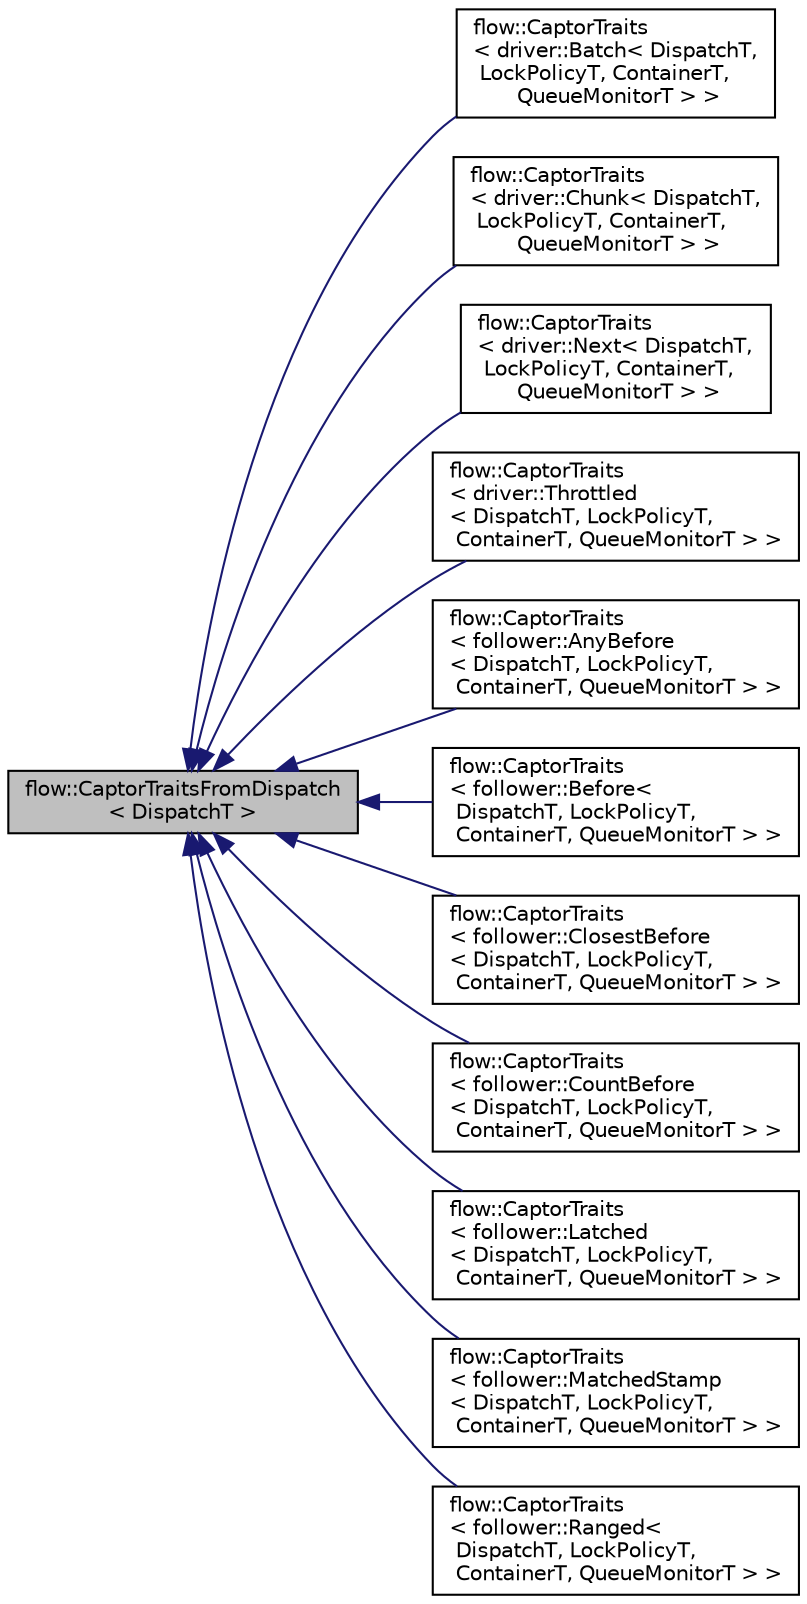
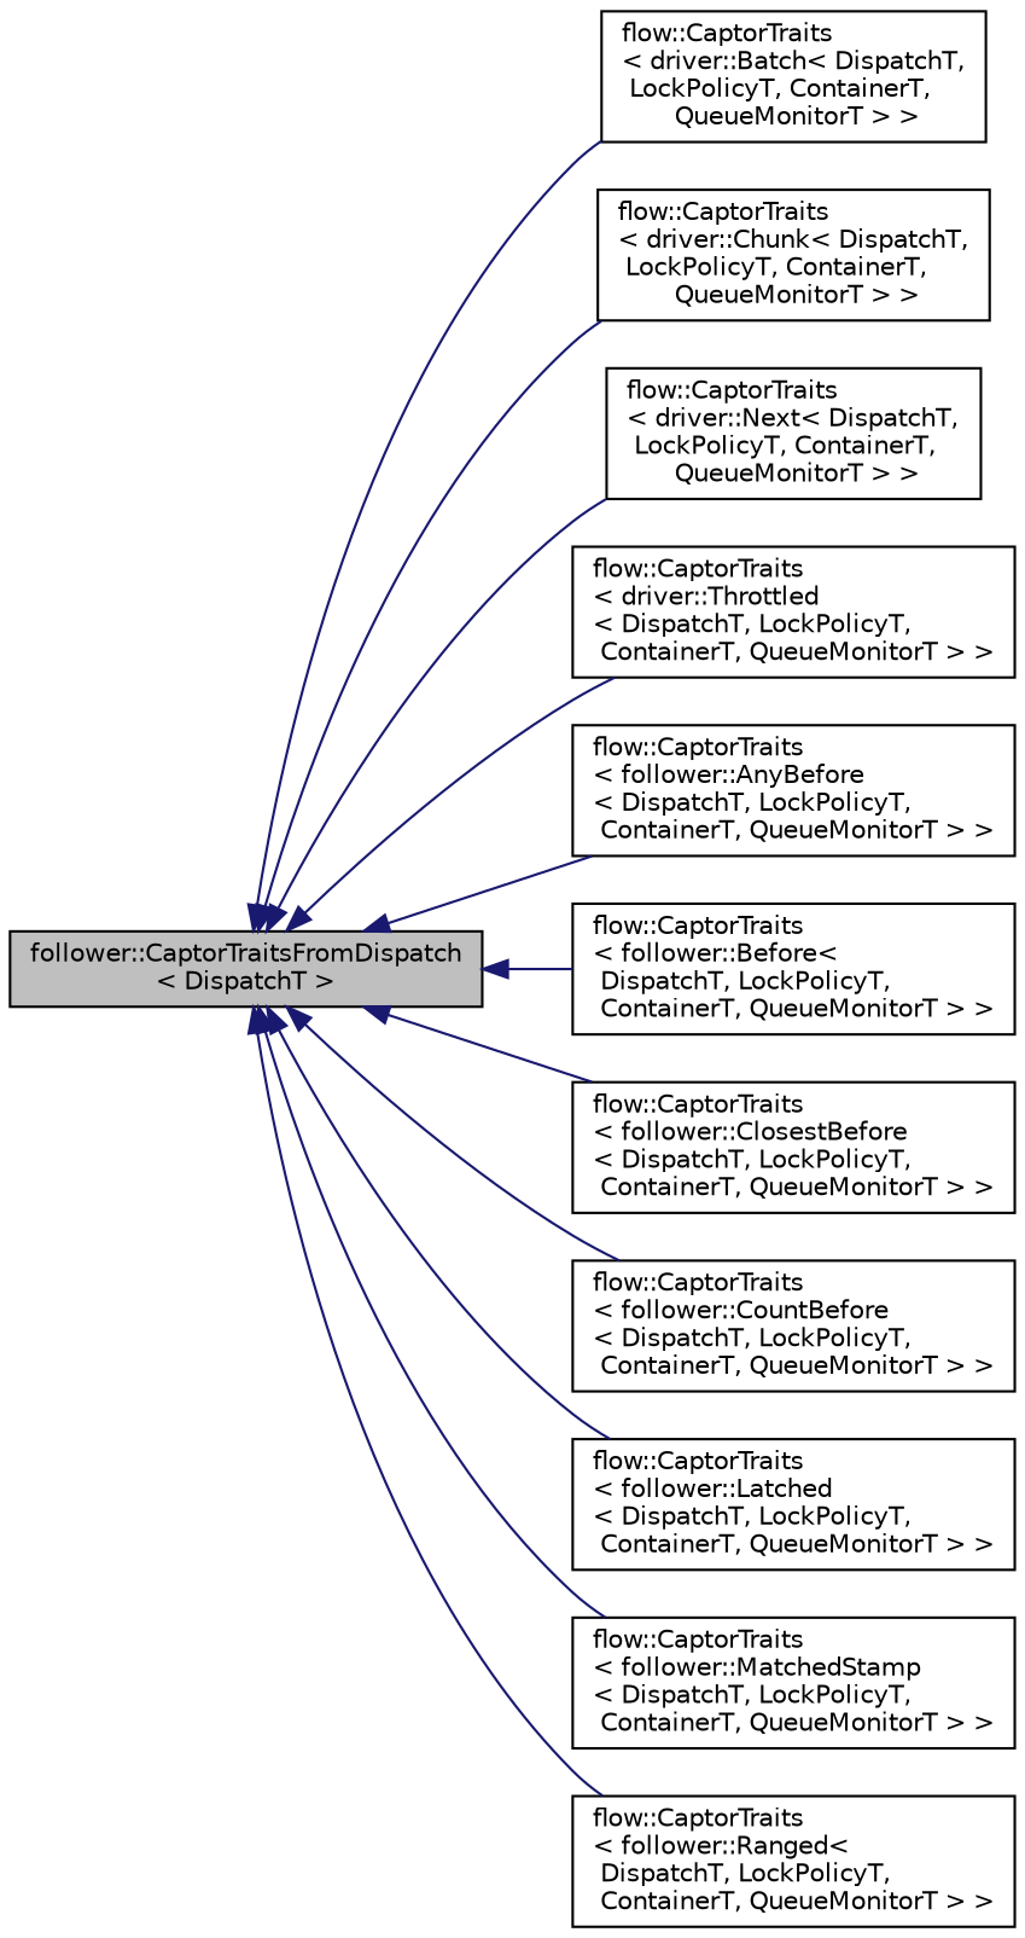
  digraph {
    rankdir=LR
    node [color=black fillcolor=white fontname=Helvetica fontsize=10 shape=record style=filled]
    edge [color=midnightblue dir=back fontname=Helvetica fontsize=10 labelfontname=Helvetica labelfontsize=10 style=solid]
-   n1 [fillcolor=grey75 fontcolor=black height=0.2 label="flow::CaptorTraitsFromDispatch\l\< DispatchT \>" width=0.4]
+   n1 [fillcolor=grey75 fontcolor=black height=0.2 label="follower::CaptorTraitsFromDispatch\l\< DispatchT \>" width=0.4]
    n2 [height=0.2 label="flow::CaptorTraits\l\< driver::Batch\< DispatchT,\l LockPolicyT, ContainerT,\l QueueMonitorT \> \>" width=0.4]
    n3 [height=0.2 label="flow::CaptorTraits\l\< driver::Chunk\< DispatchT,\l LockPolicyT, ContainerT,\l QueueMonitorT \> \>" width=0.4]
    n4 [height=0.2 label="flow::CaptorTraits\l\< driver::Next\< DispatchT,\l LockPolicyT, ContainerT,\l QueueMonitorT \> \>" width=0.4]
    n5 [height=0.2 label="flow::CaptorTraits\l\< driver::Throttled\l\< DispatchT, LockPolicyT,\l ContainerT, QueueMonitorT \> \>" width=0.4]
    n6 [height=0.2 label="flow::CaptorTraits\l\< follower::AnyBefore\l\< DispatchT, LockPolicyT,\l ContainerT, QueueMonitorT \> \>" width=0.4]
    n7 [height=0.2 label="flow::CaptorTraits\l\< follower::Before\<\l DispatchT, LockPolicyT,\l ContainerT, QueueMonitorT \> \>" width=0.4]
    n8 [height=0.2 label="flow::CaptorTraits\l\< follower::ClosestBefore\l\< DispatchT, LockPolicyT,\l ContainerT, QueueMonitorT \> \>" width=0.4]
    n9 [height=0.2 label="flow::CaptorTraits\l\< follower::CountBefore\l\< DispatchT, LockPolicyT,\l ContainerT, QueueMonitorT \> \>" width=0.4]
    n10 [height=0.2 label="flow::CaptorTraits\l\< follower::Latched\l\< DispatchT, LockPolicyT,\l ContainerT, QueueMonitorT \> \>" width=0.4]
    n11 [height=0.2 label="flow::CaptorTraits\l\< follower::MatchedStamp\l\< DispatchT, LockPolicyT,\l ContainerT, QueueMonitorT \> \>" width=0.4]
    n12 [height=0.2 label="flow::CaptorTraits\l\< follower::Ranged\<\l DispatchT, LockPolicyT,\l ContainerT, QueueMonitorT \> \>" width=0.4]
    n1 -> n2
    n1 -> n3
    n1 -> n4
    n1 -> n5
    n1 -> n6
    n1 -> n7
    n1 -> n8
    n1 -> n9
    n1 -> n10
    n1 -> n11
    n1 -> n12
  }
